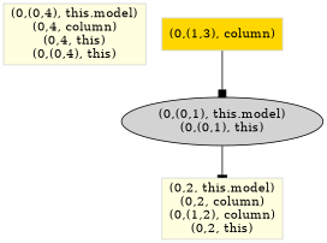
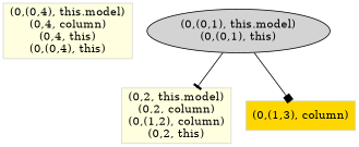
  digraph {
    node [color=".0 .0 .83" shape=box style=filled fillcolor=lightyellow]
    n1 [label="(0,(0,4), this.model)\n(0,4, column)\n(0,4, this)\n(0,(0,4), this)"]
    n2 [label="(0,2, this.model)\n(0,2, column)\n(0,(1,2), column)\n(0,2, this)"]
    n3 [label="(0,(1,3), column)" fillcolor=gold]
    n4 [label="(0,(0,1), this.model)\n(0,(0,1), this)" fillcolor=lightgrey color="" shape=""]
    n4 -> n2 [arrowhead=tee]
-   n3 -> n4 [arrowhead=box]
+   n4 -> n3 [arrowhead=box]
  }
